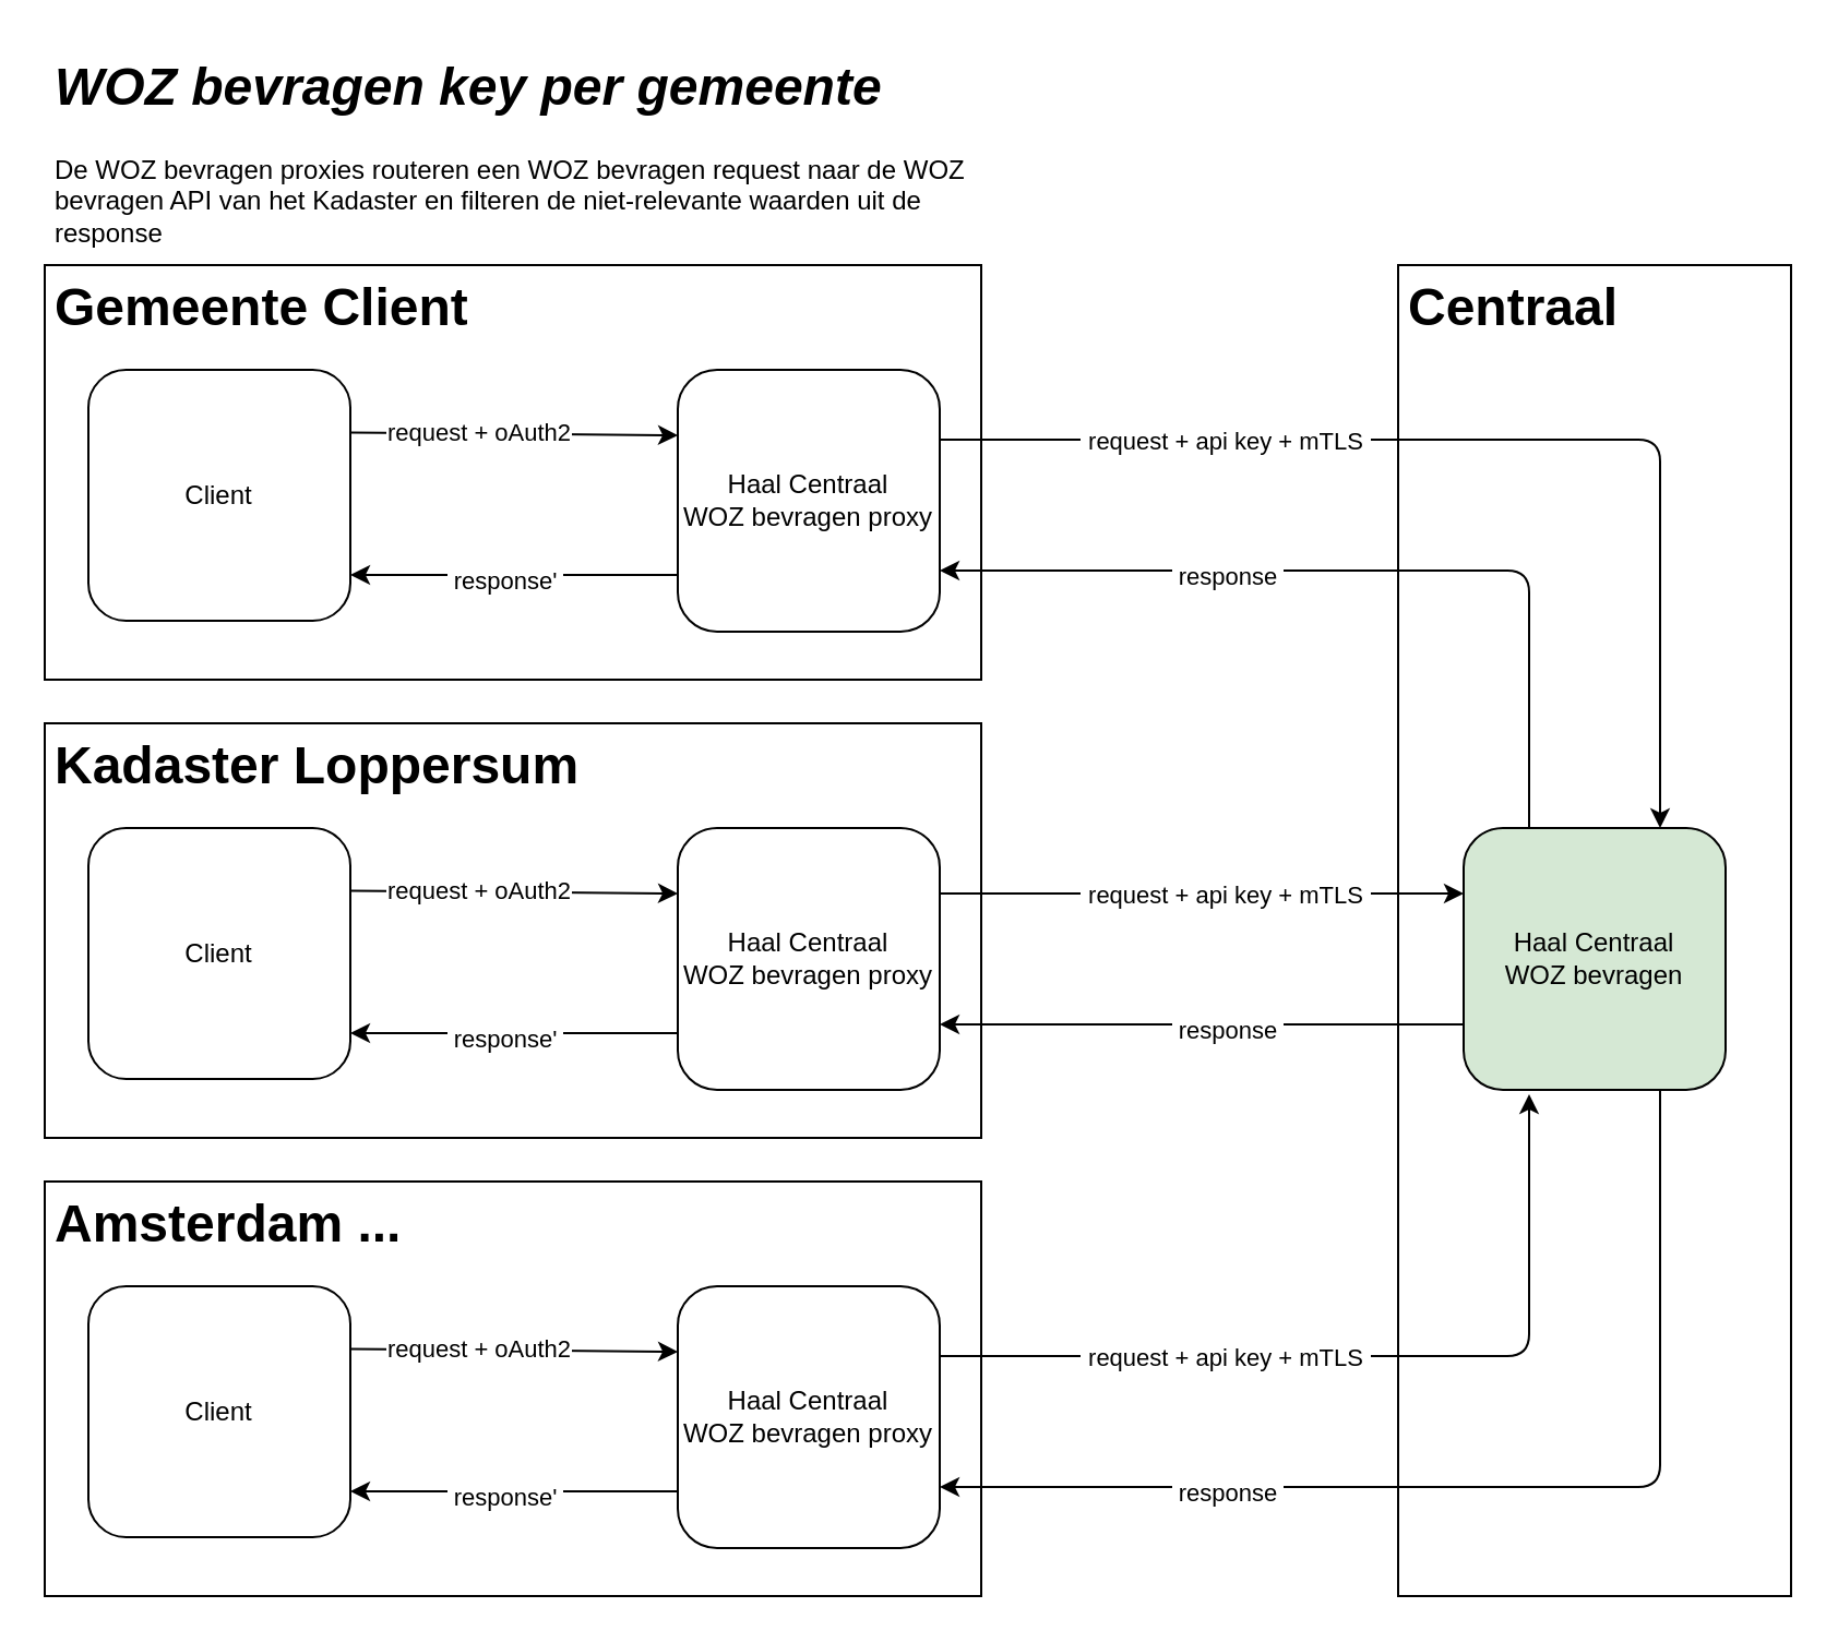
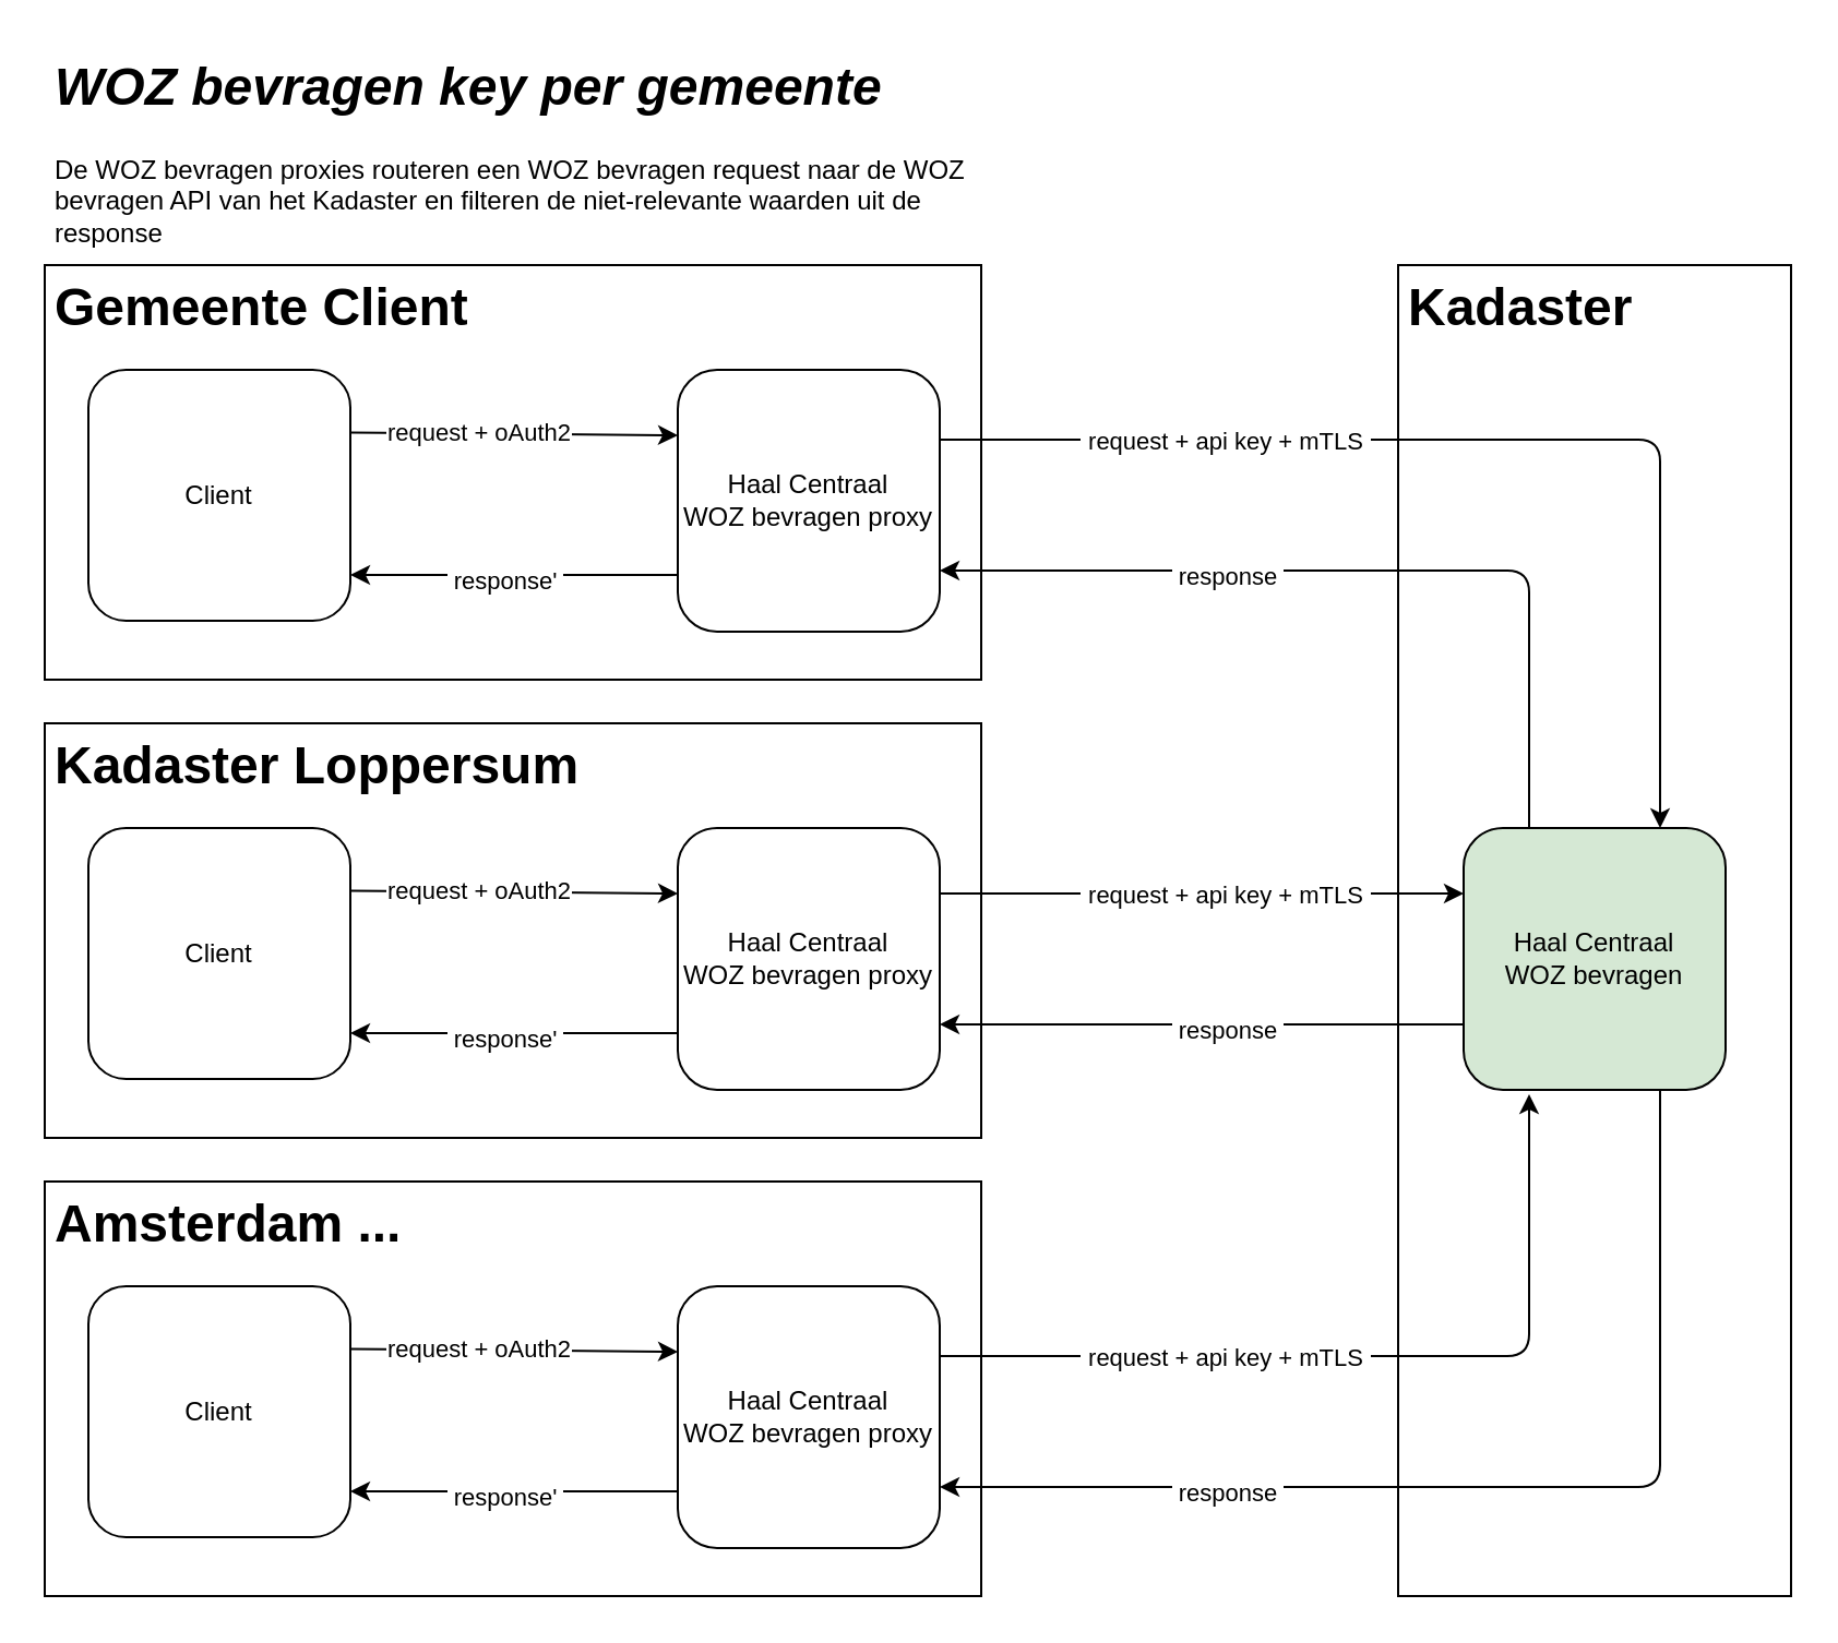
  <mxCell id="0" />
  <mxCell id="1" parent="0" />
  <mxCell id="2" value="Haal Centraal&lt;br&gt;WOZ bevragen" style="rounded=1;whiteSpace=wrap;html=1;fillColor=#d5e8d4;" parent="1" vertex="1"><mxGeometry x="670" y="379" width="120" height="120" as="geometry" /></mxCell>
  <mxCell id="3" value="Haal Centraal&lt;br&gt;WOZ bevragen proxy" style="rounded=1;whiteSpace=wrap;html=1;" parent="1" vertex="1"><mxGeometry x="310" y="379" width="120" height="120" as="geometry" /></mxCell>
  <mxCell id="4" value="Client" style="rounded=1;whiteSpace=wrap;html=1;" parent="1" vertex="1"><mxGeometry x="40" y="379" width="120" height="115" as="geometry" /></mxCell>
  <mxCell id="5" value="" style="endArrow=classic;html=1;exitX=1;exitY=0.25;exitDx=0;exitDy=0;entryX=0;entryY=0.25;entryDx=0;entryDy=0;" parent="1" source="3" target="2" edge="1"><mxGeometry width="50" height="50" relative="1" as="geometry"><mxPoint x="420" y="541.667" as="sourcePoint" /><mxPoint x="592" y="409" as="targetPoint" /></mxGeometry></mxCell>
  <mxCell id="6" value="&amp;nbsp;request + api key + mTLS&amp;nbsp;" style="edgeLabel;html=1;align=center;verticalAlign=middle;resizable=0;points=[];" parent="5" vertex="1" connectable="0"><mxGeometry x="-0.276" y="1" relative="1" as="geometry"><mxPoint x="43" y="1" as="offset" /></mxGeometry></mxCell>
  <mxCell id="7" value="" style="endArrow=classic;html=1;exitX=1;exitY=0.25;exitDx=0;exitDy=0;entryX=0;entryY=0.25;entryDx=0;entryDy=0;" parent="1" source="4" target="3" edge="1"><mxGeometry width="50" height="50" relative="1" as="geometry"><mxPoint x="160" y="489" as="sourcePoint" /><mxPoint x="210" y="439" as="targetPoint" /></mxGeometry></mxCell>
  <mxCell id="8" value="request + oAuth2" style="edgeLabel;html=1;align=center;verticalAlign=middle;resizable=0;points=[];" parent="7" vertex="1" connectable="0"><mxGeometry x="-0.231" y="1" relative="1" as="geometry"><mxPoint as="offset" /></mxGeometry></mxCell>
  <mxCell id="9" value="" style="endArrow=classic;html=1;entryX=1;entryY=0.75;entryDx=0;entryDy=0;exitX=0;exitY=0.75;exitDx=0;exitDy=0;" parent="1" source="2" target="3" edge="1"><mxGeometry width="50" height="50" relative="1" as="geometry"><mxPoint x="430" y="589" as="sourcePoint" /><mxPoint x="480" y="539" as="targetPoint" /></mxGeometry></mxCell>
  <mxCell id="10" value="&amp;nbsp;response&amp;nbsp;" style="edgeLabel;html=1;align=center;verticalAlign=middle;resizable=0;points=[];" parent="9" vertex="1" connectable="0"><mxGeometry x="0.229" y="2" relative="1" as="geometry"><mxPoint x="38" as="offset" /></mxGeometry></mxCell>
  <mxCell id="11" value="" style="endArrow=classic;html=1;" parent="1" edge="1"><mxGeometry width="50" height="50" relative="1" as="geometry"><mxPoint x="310" y="473" as="sourcePoint" /><mxPoint x="160" y="473" as="targetPoint" /></mxGeometry></mxCell>
  <mxCell id="12" value="&amp;nbsp;response'&amp;nbsp;" style="edgeLabel;html=1;align=center;verticalAlign=middle;resizable=0;points=[];" parent="11" vertex="1" connectable="0"><mxGeometry x="0.298" y="2" relative="1" as="geometry"><mxPoint x="17" as="offset" /></mxGeometry></mxCell>
  <mxCell id="13" value="&lt;h1&gt;Kadaster Loppersum&lt;br&gt;&lt;/h1&gt;" style="text;html=1;spacing=5;spacingTop=-20;whiteSpace=wrap;overflow=hidden;rounded=0;labelBorderColor=none;strokeColor=#000000;" parent="1" vertex="1"><mxGeometry x="20" y="331" width="429" height="190" as="geometry" /></mxCell>
- <mxCell id="14" value="&lt;h1&gt;Centraal&lt;/h1&gt;" style="text;html=1;fillColor=none;spacing=5;spacingTop=-20;whiteSpace=wrap;overflow=hidden;rounded=0;strokeColor=#000000;" parent="1" vertex="1"><mxGeometry x="640" y="121" width="180" height="610" as="geometry" /></mxCell>
+ <mxCell id="14" value="&lt;h1&gt;Kadaster&lt;/h1&gt;" style="text;html=1;fillColor=none;spacing=5;spacingTop=-20;whiteSpace=wrap;overflow=hidden;rounded=0;strokeColor=#000000;" parent="1" vertex="1"><mxGeometry x="640" y="121" width="180" height="610" as="geometry" /></mxCell>
  <mxCell id="15" value="&lt;div&gt;De WOZ bevragen proxies routeren een WOZ bevragen request naar de WOZ bevragen API van het Kadaster en filteren de niet-relevante waarden uit de response&lt;/div&gt;" style="text;html=1;spacing=5;spacingTop=-20;whiteSpace=wrap;overflow=hidden;rounded=0;labelBorderColor=none;" vertex="1" parent="1"><mxGeometry x="20" y="81" width="429" height="55" as="geometry" /></mxCell>
  <mxCell id="16" value="Haal Centraal&lt;br&gt;WOZ bevragen proxy" style="rounded=1;whiteSpace=wrap;html=1;" vertex="1" parent="1"><mxGeometry x="310" y="169" width="120" height="120" as="geometry" /></mxCell>
  <mxCell id="17" value="Client" style="rounded=1;whiteSpace=wrap;html=1;" vertex="1" parent="1"><mxGeometry x="40" y="169" width="120" height="115" as="geometry" /></mxCell>
  <mxCell id="18" value="" style="endArrow=classic;html=1;exitX=1;exitY=0.25;exitDx=0;exitDy=0;entryX=0;entryY=0.25;entryDx=0;entryDy=0;" edge="1" parent="1" source="17" target="16"><mxGeometry width="50" height="50" relative="1" as="geometry"><mxPoint x="160" y="279" as="sourcePoint" /><mxPoint x="210" y="229" as="targetPoint" /></mxGeometry></mxCell>
  <mxCell id="19" value="request + oAuth2" style="edgeLabel;html=1;align=center;verticalAlign=middle;resizable=0;points=[];" vertex="1" connectable="0" parent="18"><mxGeometry x="-0.231" y="1" relative="1" as="geometry"><mxPoint as="offset" /></mxGeometry></mxCell>
  <mxCell id="20" value="" style="endArrow=classic;html=1;" edge="1" parent="1"><mxGeometry width="50" height="50" relative="1" as="geometry"><mxPoint x="310" y="263" as="sourcePoint" /><mxPoint x="160" y="263" as="targetPoint" /></mxGeometry></mxCell>
  <mxCell id="21" value="&amp;nbsp;response'&amp;nbsp;" style="edgeLabel;html=1;align=center;verticalAlign=middle;resizable=0;points=[];" vertex="1" connectable="0" parent="20"><mxGeometry x="0.298" y="2" relative="1" as="geometry"><mxPoint x="17" as="offset" /></mxGeometry></mxCell>
  <mxCell id="22" value="&lt;h1&gt;Gemeente Client&lt;br&gt;&lt;/h1&gt;" style="text;html=1;spacing=5;spacingTop=-20;whiteSpace=wrap;overflow=hidden;rounded=0;labelBorderColor=none;strokeColor=#000000;" vertex="1" parent="1"><mxGeometry x="20" y="121" width="429" height="190" as="geometry" /></mxCell>
  <mxCell id="23" value="Haal Centraal&lt;br&gt;WOZ bevragen proxy" style="rounded=1;whiteSpace=wrap;html=1;" vertex="1" parent="1"><mxGeometry x="310" y="589" width="120" height="120" as="geometry" /></mxCell>
  <mxCell id="24" value="Client" style="rounded=1;whiteSpace=wrap;html=1;" vertex="1" parent="1"><mxGeometry x="40" y="589" width="120" height="115" as="geometry" /></mxCell>
  <mxCell id="25" value="" style="endArrow=classic;html=1;exitX=1;exitY=0.25;exitDx=0;exitDy=0;entryX=0;entryY=0.25;entryDx=0;entryDy=0;" edge="1" parent="1" source="24" target="23"><mxGeometry width="50" height="50" relative="1" as="geometry"><mxPoint x="160" y="699" as="sourcePoint" /><mxPoint x="210" y="649" as="targetPoint" /></mxGeometry></mxCell>
  <mxCell id="26" value="request + oAuth2" style="edgeLabel;html=1;align=center;verticalAlign=middle;resizable=0;points=[];" vertex="1" connectable="0" parent="25"><mxGeometry x="-0.231" y="1" relative="1" as="geometry"><mxPoint as="offset" /></mxGeometry></mxCell>
  <mxCell id="27" value="" style="endArrow=classic;html=1;" edge="1" parent="1"><mxGeometry width="50" height="50" relative="1" as="geometry"><mxPoint x="310" y="683" as="sourcePoint" /><mxPoint x="160" y="683" as="targetPoint" /></mxGeometry></mxCell>
  <mxCell id="28" value="&amp;nbsp;response'&amp;nbsp;" style="edgeLabel;html=1;align=center;verticalAlign=middle;resizable=0;points=[];" vertex="1" connectable="0" parent="27"><mxGeometry x="0.298" y="2" relative="1" as="geometry"><mxPoint x="17" as="offset" /></mxGeometry></mxCell>
  <mxCell id="29" value="&lt;h1&gt;Amsterdam ...&lt;br&gt;&lt;/h1&gt;" style="text;html=1;spacing=5;spacingTop=-20;whiteSpace=wrap;overflow=hidden;rounded=0;labelBorderColor=none;strokeColor=#000000;" vertex="1" parent="1"><mxGeometry x="20" y="541" width="429" height="190" as="geometry" /></mxCell>
  <mxCell id="30" value="" style="endArrow=classic;html=1;exitX=1;exitY=0.25;exitDx=0;exitDy=0;entryX=0.75;entryY=0;entryDx=0;entryDy=0;" edge="1" parent="1" target="2"><mxGeometry width="50" height="50" relative="1" as="geometry"><mxPoint x="430" y="201" as="sourcePoint" /><mxPoint x="610" y="201" as="targetPoint" /><Array as="points"><mxPoint x="760" y="201" /></Array></mxGeometry></mxCell>
  <mxCell id="31" value="&amp;nbsp;request + api key + mTLS&amp;nbsp;" style="edgeLabel;html=1;align=center;verticalAlign=middle;resizable=0;points=[];" vertex="1" connectable="0" parent="30"><mxGeometry x="-0.276" y="1" relative="1" as="geometry"><mxPoint x="-54" y="1" as="offset" /></mxGeometry></mxCell>
  <mxCell id="32" value="" style="endArrow=classic;html=1;entryX=1;entryY=0.75;entryDx=0;entryDy=0;exitX=0.25;exitY=0;exitDx=0;exitDy=0;" edge="1" parent="1" source="2"><mxGeometry width="50" height="50" relative="1" as="geometry"><mxPoint x="670" y="261" as="sourcePoint" /><mxPoint x="430" y="261" as="targetPoint" /><Array as="points"><mxPoint x="700" y="261" /></Array></mxGeometry></mxCell>
  <mxCell id="33" value="&amp;nbsp;response&amp;nbsp;" style="edgeLabel;html=1;align=center;verticalAlign=middle;resizable=0;points=[];" vertex="1" connectable="0" parent="32"><mxGeometry x="0.229" y="2" relative="1" as="geometry"><mxPoint x="-19" as="offset" /></mxGeometry></mxCell>
  <mxCell id="34" value="" style="endArrow=classic;html=1;exitX=1;exitY=0.25;exitDx=0;exitDy=0;" edge="1" parent="1"><mxGeometry width="50" height="50" relative="1" as="geometry"><mxPoint x="430" y="621" as="sourcePoint" /><mxPoint x="700" y="501" as="targetPoint" /><Array as="points"><mxPoint x="700" y="621" /></Array></mxGeometry></mxCell>
  <mxCell id="35" value="&amp;nbsp;request + api key + mTLS&amp;nbsp;" style="edgeLabel;html=1;align=center;verticalAlign=middle;resizable=0;points=[];" vertex="1" connectable="0" parent="34"><mxGeometry x="-0.276" y="1" relative="1" as="geometry"><mxPoint x="-11" y="1" as="offset" /></mxGeometry></mxCell>
  <mxCell id="36" value="" style="endArrow=classic;html=1;entryX=1;entryY=0.75;entryDx=0;entryDy=0;exitX=0.75;exitY=1;exitDx=0;exitDy=0;" edge="1" parent="1" source="2"><mxGeometry width="50" height="50" relative="1" as="geometry"><mxPoint x="670" y="681" as="sourcePoint" /><mxPoint x="430" y="681" as="targetPoint" /><Array as="points"><mxPoint x="760" y="681" /></Array></mxGeometry></mxCell>
  <mxCell id="37" value="&amp;nbsp;response&amp;nbsp;" style="edgeLabel;html=1;align=center;verticalAlign=middle;resizable=0;points=[];" vertex="1" connectable="0" parent="36"><mxGeometry x="0.229" y="2" relative="1" as="geometry"><mxPoint x="-66" as="offset" /></mxGeometry></mxCell>
  <mxCell id="38" value="&lt;h1&gt;&lt;i&gt;WOZ bevragen key per gemeente&lt;br&gt;&lt;/i&gt;&lt;/h1&gt;" style="text;html=1;spacing=5;spacingTop=-20;whiteSpace=wrap;overflow=hidden;rounded=0;labelBorderColor=none;" vertex="1" parent="1"><mxGeometry x="20" y="20" width="429" height="190" as="geometry" /></mxCell>
